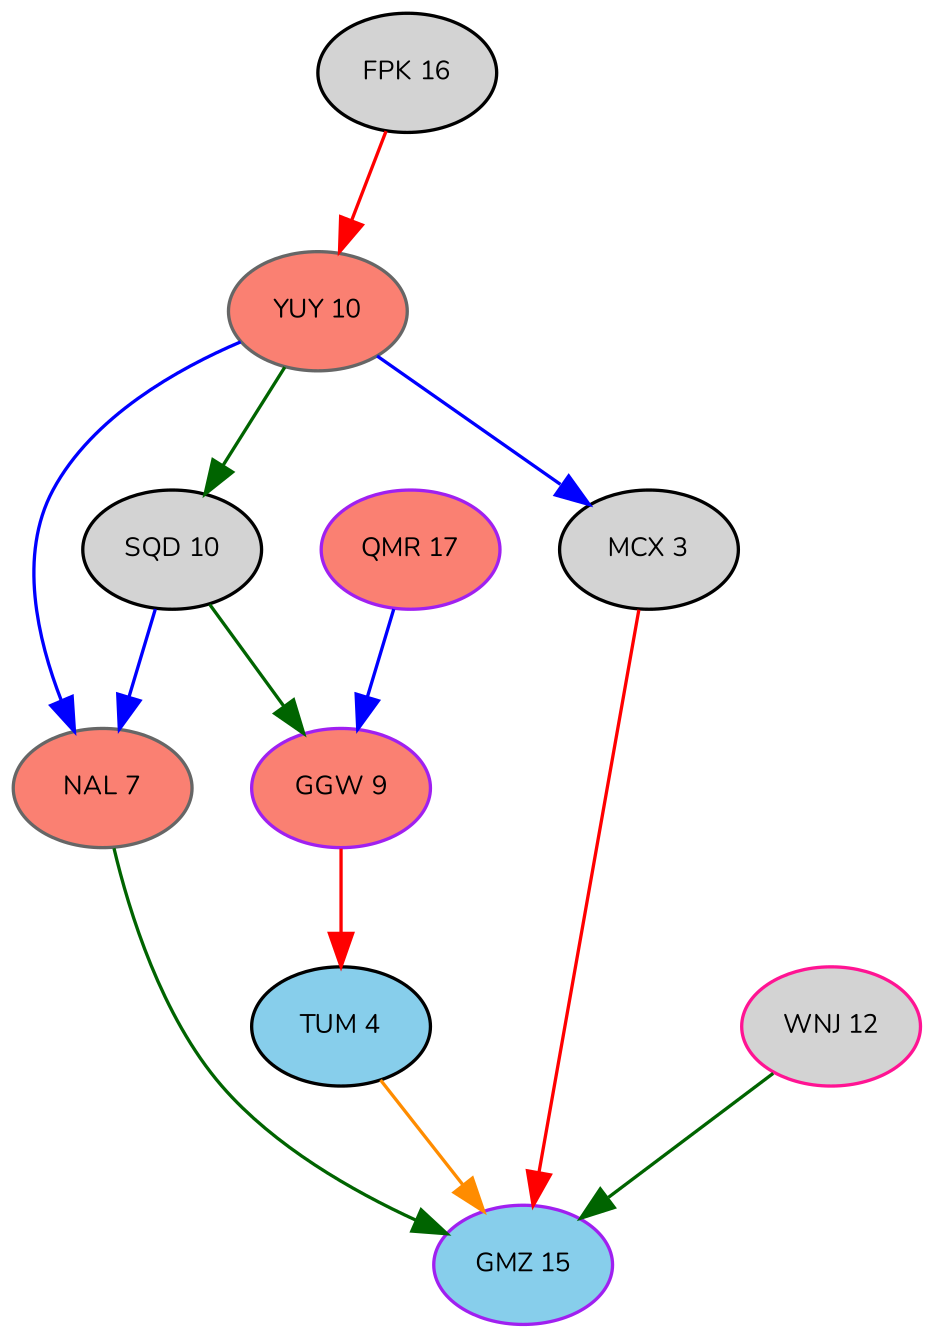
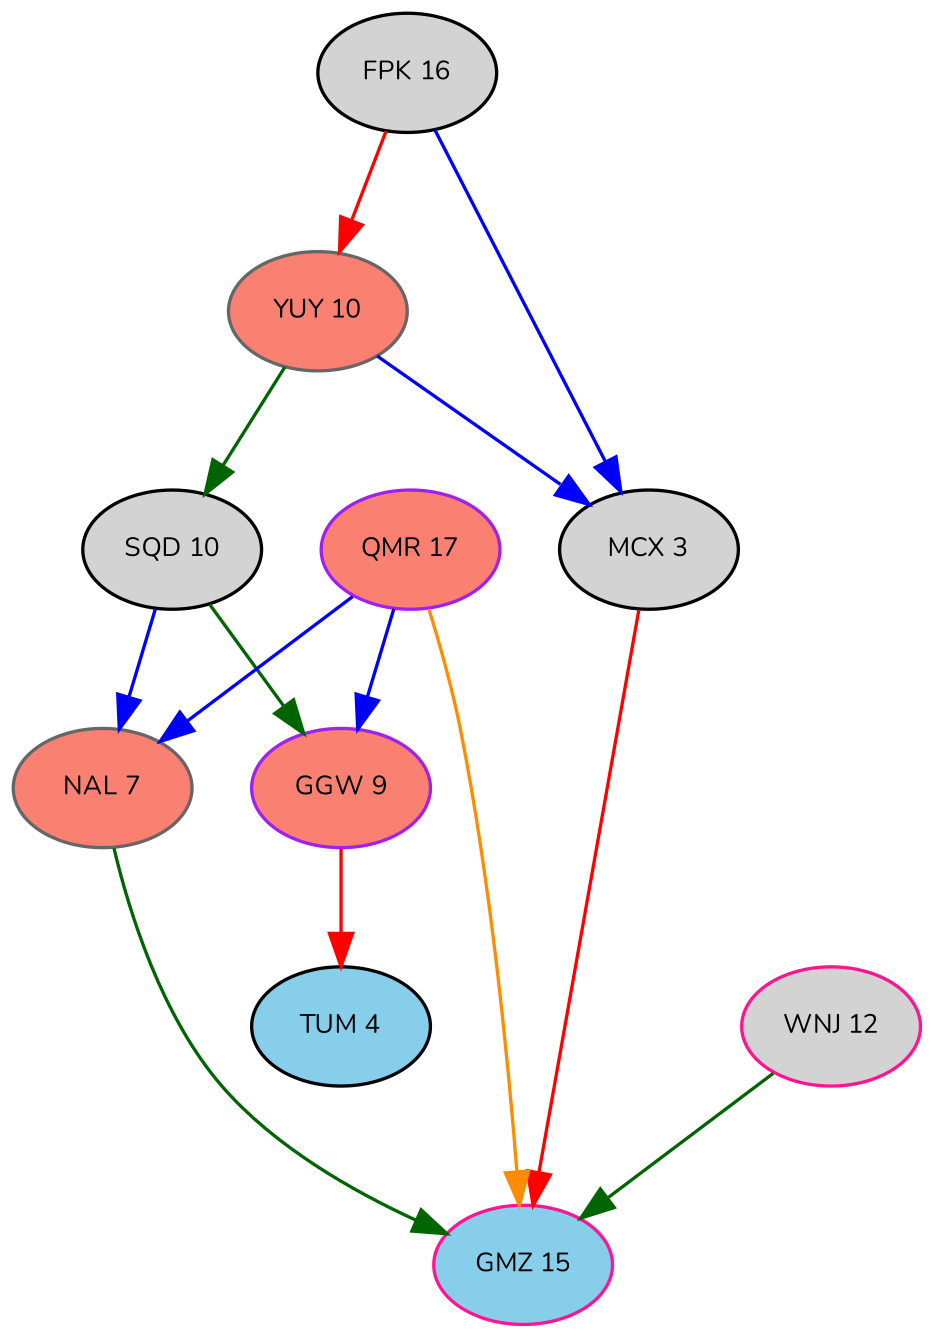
  digraph {
    fontname=Nunito
    node [color=black fillcolor=salmon fontname=Nunito fontsize=8 style=filled]
    edge [color=blue fontname=Nunito fontsize=8]
    n1 [color=gray40 label="NAL 7"]
-   n2 [color=purple fillcolor=skyblue label="GMZ 15"]
+   n2 [color=deeppink fillcolor=skyblue label="GMZ 15"]
    n3 [fillcolor=skyblue label="TUM 4"]
    n4 [color=purple label="GGW 9"]
    n5 [fillcolor=lightgrey label="SQD 10"]
    n6 [color=gray40 label="YUY 10"]
    n7 [fillcolor=lightgrey label="MCX 3"]
    n8 [color=purple label="QMR 17"]
    n9 [fillcolor=lightgrey label="FPK 16"]
    n10 [color=deeppink fillcolor=lightgrey label="WNJ 12"]
    n1 -> n2 [color=darkgreen]
-   n3 -> n2 [color=darkorange]
+   n8 -> n2 [color=darkorange]
    n4 -> n3 [color=red]
    n5 -> n1
    n5 -> n4 [color=darkgreen]
    n6 -> n5 [color=darkgreen]
    n6 -> n7
    n7 -> n2 [color=red]
-   n6 -> n1
+   n8 -> n1
    n8 -> n4
    n9 -> n6 [color=red]
+   n9 -> n7
    n10 -> n2 [color=darkgreen]
  }
